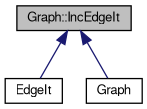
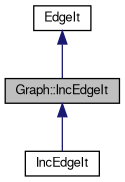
  digraph {
    node [color=black fillcolor=white fontname=FreeSans fontsize=10 shape=record style=filled]
    edge [color=midnightblue dir=back fontname=FreeSans fontsize=10 labelfontname=FreeSans labelfontsize=10 style=solid]
    n1 [fillcolor=grey75 fontcolor=black height=0.2 label="Graph::IncEdgeIt" width=0.4]
    n2 [height=0.2 label=EdgeIt width=0.4]
-   n3 [height=0.2 label="Graph" width=0.4]
-   n1 -> n2
+   n3 [height=0.2 label=IncEdgeIt width=0.4]
+   n2 -> n1
    n1 -> n3
  }
